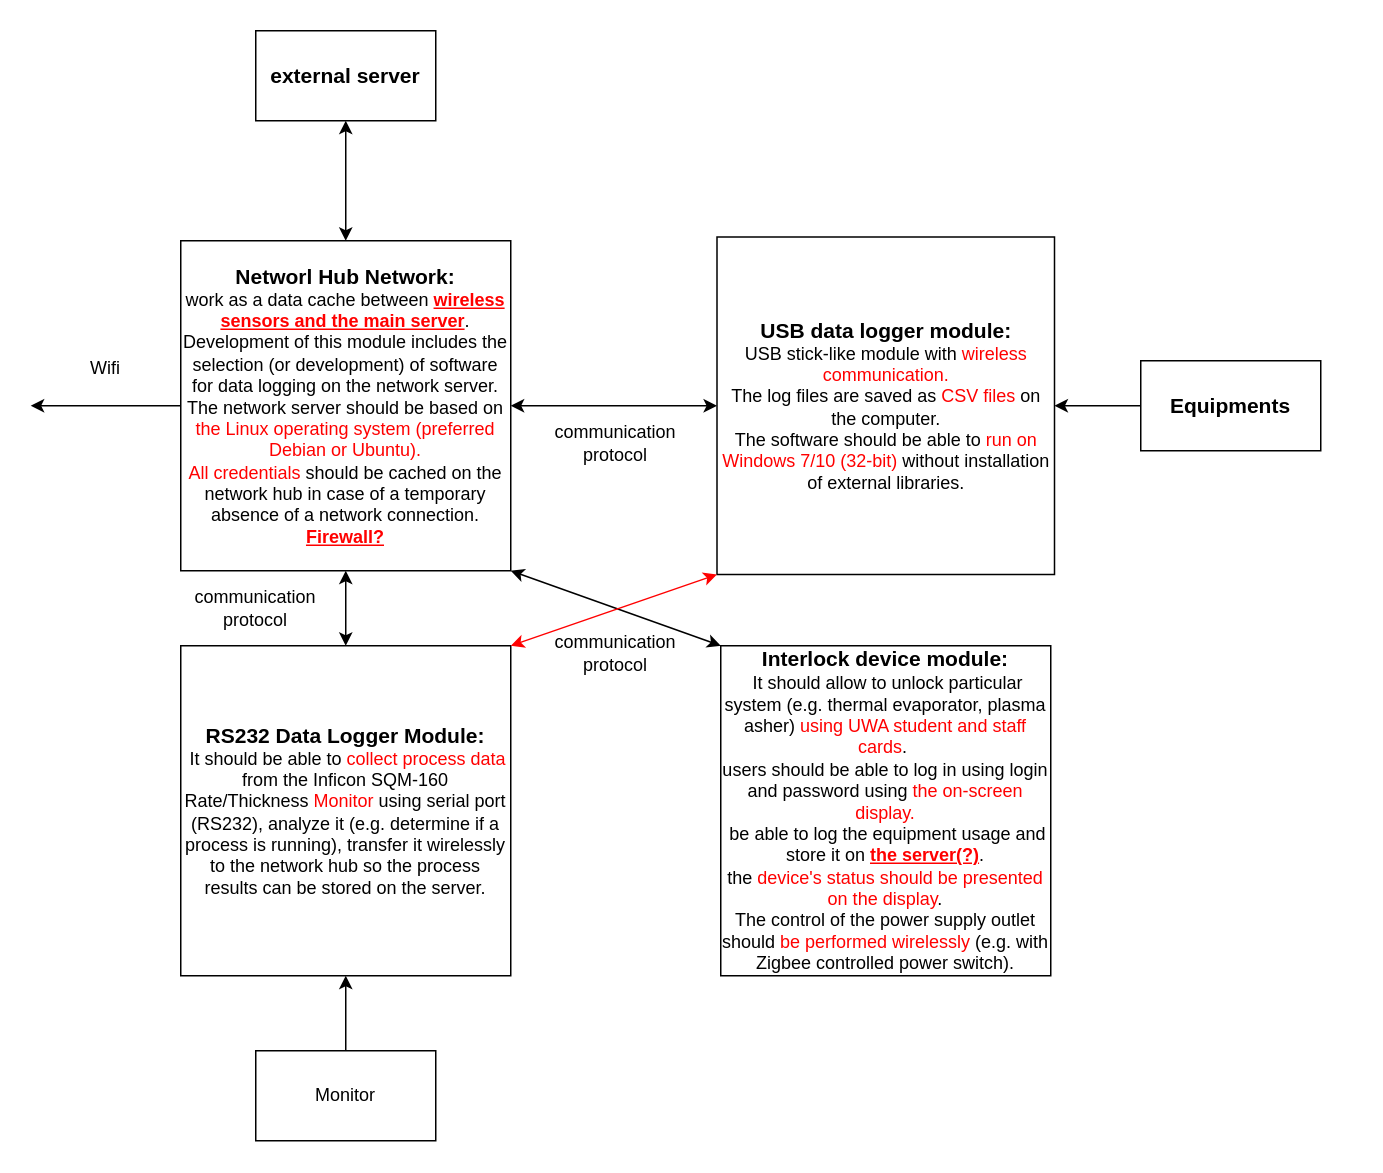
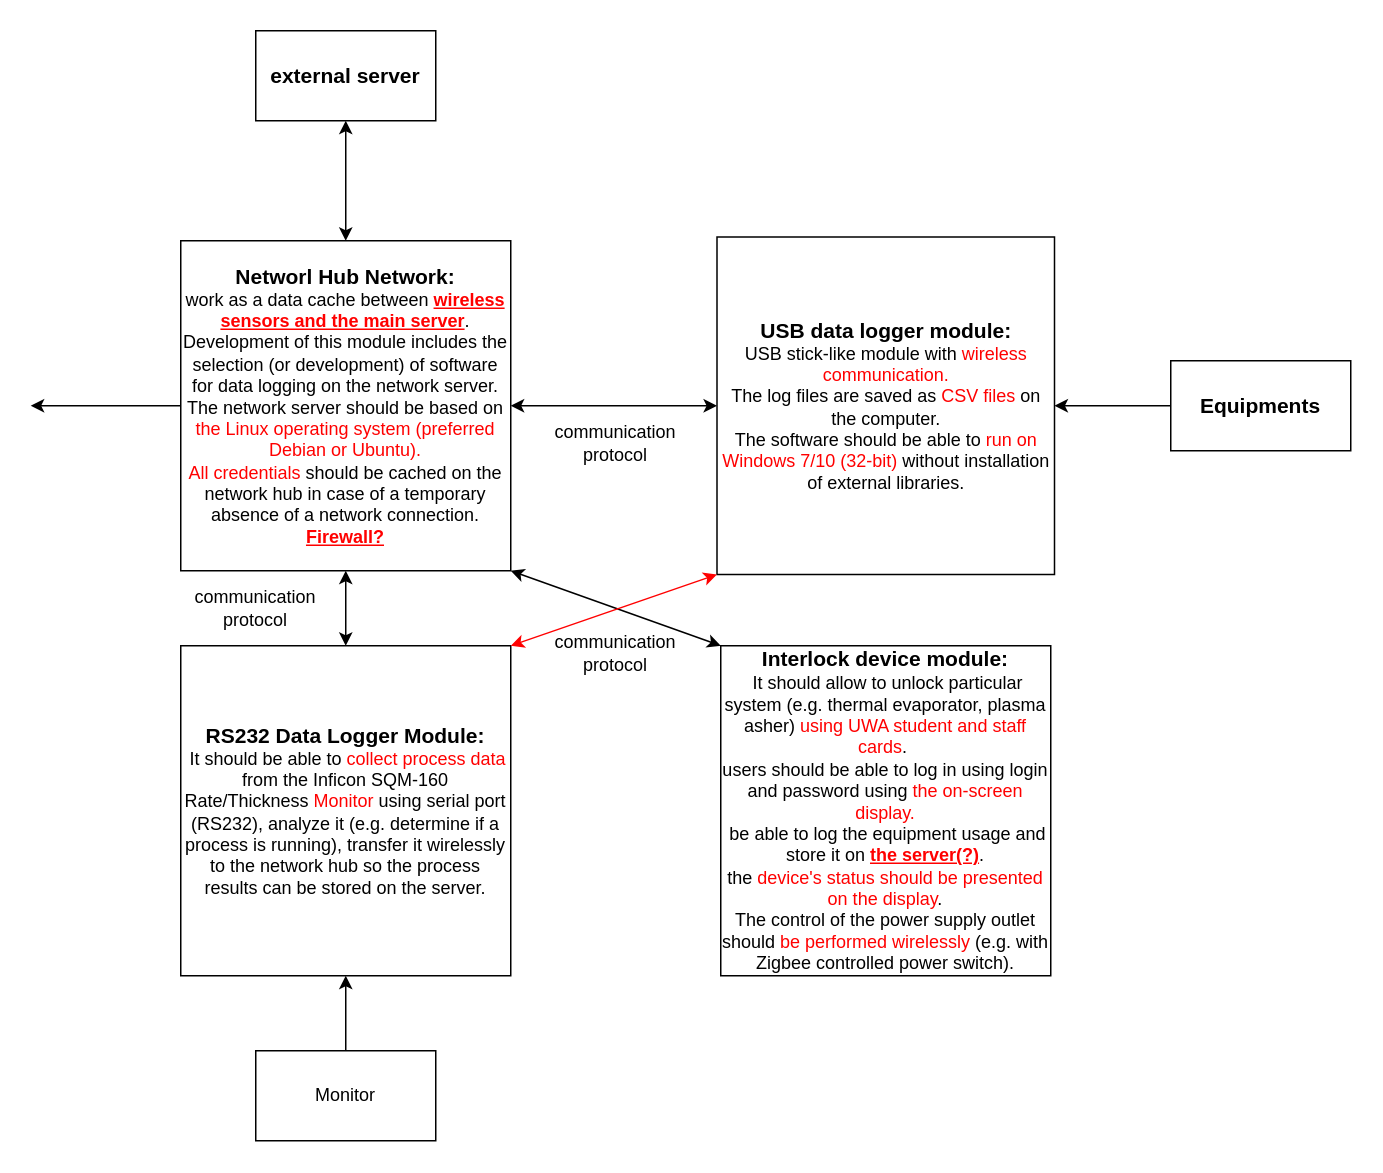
  <mxCell id="0" />
  <mxCell id="1" parent="0" />
  <mxCell id="2" style="edgeStyle=orthogonalEdgeStyle;rounded=0;orthogonalLoop=1;jettySize=auto;html=1;" parent="1" source="3" edge="1"><mxGeometry relative="1" as="geometry"><mxPoint x="20" y="270" as="targetPoint" /></mxGeometry></mxCell>
  <mxCell id="3" value="&lt;font style=&quot;font-size: 14px;&quot;&gt;&lt;b&gt;Networl Hub Network:&lt;/b&gt;&lt;/font&gt;&lt;br&gt;work as a data cache between &lt;font color=&quot;#ff0000&quot;&gt;&lt;b&gt;&lt;u&gt;wireless sensors and the main server&lt;/u&gt;&lt;/b&gt;&lt;/font&gt;. Development of this module includes the selection (or development) of software for data logging on the network server. The network server should be based on &lt;font color=&quot;#ff0000&quot;&gt;the Linux operating system (preferred Debian or Ubuntu).&lt;/font&gt;&lt;br&gt;&lt;font color=&quot;#ff0000&quot;&gt;All credentials&lt;/font&gt; should be cached on the network hub in case of a temporary absence of a network connection.&lt;br&gt;&lt;font color=&quot;#ff0000&quot;&gt;&lt;b&gt;&lt;u&gt;Firewall?&lt;/u&gt;&lt;/b&gt;&lt;/font&gt;" style="whiteSpace=wrap;html=1;aspect=fixed;" parent="1" vertex="1"><mxGeometry x="120" y="160" width="220" height="220" as="geometry" /></mxCell>
  <mxCell id="4" value="&lt;b&gt;&lt;font style=&quot;font-size: 14px;&quot;&gt;USB data logger module:&lt;/font&gt;&lt;/b&gt;&lt;br&gt;USB stick-like module with &lt;font color=&quot;#ff0000&quot;&gt;wireless communication. &lt;br&gt;&lt;/font&gt;The log files are saved as&lt;font color=&quot;#ff0000&quot;&gt; CSV files &lt;/font&gt;on the computer. &lt;br&gt;The software should be able to &lt;font color=&quot;#ff0000&quot;&gt;run on Windows 7/10 (32-bit) &lt;/font&gt;without installation of external libraries." style="whiteSpace=wrap;html=1;aspect=fixed;" parent="1" vertex="1"><mxGeometry x="477.5" y="157.5" width="225" height="225" as="geometry" /></mxCell>
  <mxCell id="5" value="&lt;b&gt;&lt;font style=&quot;font-size: 14px;&quot;&gt;RS232 Data Logger Module:&lt;/font&gt;&lt;/b&gt;&lt;br&gt;&amp;nbsp;It should be able to &lt;font color=&quot;#ff0000&quot;&gt;collect process data&lt;/font&gt; from the Inficon SQM-160 Rate/Thickness&lt;font color=&quot;#ff0000&quot;&gt; Monitor&lt;/font&gt; using serial port (RS232), analyze it (e.g. determine if a process is running), transfer it wirelessly to the network hub so the process results can be stored on the server." style="whiteSpace=wrap;html=1;aspect=fixed;" parent="1" vertex="1"><mxGeometry x="120" y="430" width="220" height="220" as="geometry" /></mxCell>
  <mxCell id="6" value="&lt;font style=&quot;font-size: 14px;&quot;&gt;&lt;b&gt;Interlock device module:&lt;/b&gt;&lt;/font&gt;&lt;br&gt;&amp;nbsp;It should allow to unlock particular system (e.g. thermal evaporator, plasma asher) &lt;font color=&quot;#ff0000&quot;&gt;using UWA student and staff cards&lt;/font&gt;.&amp;nbsp;&lt;br&gt;users should be able to log in using login and password using &lt;font color=&quot;#ff0000&quot;&gt;the on-screen display.&lt;br&gt;&lt;/font&gt;&amp;nbsp;be able to log the equipment usage and store it on&lt;font color=&quot;#ff0000&quot;&gt; &lt;b&gt;&lt;u&gt;the server(?)&lt;/u&gt;&lt;/b&gt;&lt;/font&gt;. &lt;br&gt;the &lt;font color=&quot;#ff0000&quot;&gt;device's status should be presented on the display&lt;/font&gt;. &lt;br&gt;The control of the power supply outlet should &lt;font color=&quot;#ff0000&quot;&gt;be performed wirelessly&lt;/font&gt; (e.g. with Zigbee controlled power switch)." style="whiteSpace=wrap;html=1;aspect=fixed;" parent="1" vertex="1"><mxGeometry x="480" y="430" width="220" height="220" as="geometry" /></mxCell>
  <mxCell id="7" value="&lt;font style=&quot;font-size: 14px;&quot;&gt;&lt;b&gt;external server&lt;/b&gt;&lt;/font&gt;" style="rounded=0;whiteSpace=wrap;html=1;" parent="1" vertex="1"><mxGeometry x="170" y="20" width="120" height="60" as="geometry" /></mxCell>
  <mxCell id="8" value="" style="endArrow=classic;startArrow=classic;html=1;rounded=0;entryX=0.5;entryY=1;entryDx=0;entryDy=0;exitX=0.5;exitY=0;exitDx=0;exitDy=0;" parent="1" source="3" target="7" edge="1"><mxGeometry width="50" height="50" relative="1" as="geometry"><mxPoint x="150" y="210" as="sourcePoint" /><mxPoint x="200" y="160" as="targetPoint" /></mxGeometry></mxCell>
- <mxCell id="9" value="Wifi" style="text;html=1;strokeColor=none;fillColor=none;align=center;verticalAlign=middle;whiteSpace=wrap;rounded=0;" parent="1" vertex="1"><mxGeometry x="40" y="230" width="60" height="30" as="geometry" /></mxCell>
  <mxCell id="10" value="" style="endArrow=classic;startArrow=classic;html=1;rounded=0;entryX=0;entryY=0.5;entryDx=0;entryDy=0;exitX=1;exitY=0.5;exitDx=0;exitDy=0;" parent="1" source="3" target="4" edge="1"><mxGeometry width="50" height="50" relative="1" as="geometry"><mxPoint x="310" y="370" as="sourcePoint" /><mxPoint x="360" y="320" as="targetPoint" /></mxGeometry></mxCell>
  <mxCell id="11" value="" style="endArrow=classic;startArrow=classic;html=1;rounded=0;entryX=0.5;entryY=1;entryDx=0;entryDy=0;exitX=0.5;exitY=0;exitDx=0;exitDy=0;" parent="1" source="5" target="3" edge="1"><mxGeometry width="50" height="50" relative="1" as="geometry"><mxPoint x="310" y="370" as="sourcePoint" /><mxPoint x="360" y="320" as="targetPoint" /></mxGeometry></mxCell>
  <mxCell id="12" value="communication protocol" style="text;html=1;strokeColor=none;fillColor=none;align=center;verticalAlign=middle;whiteSpace=wrap;rounded=0;" parent="1" vertex="1"><mxGeometry x="140" y="390" width="60" height="30" as="geometry" /></mxCell>
  <mxCell id="13" value="communication protocol" style="text;html=1;strokeColor=none;fillColor=none;align=center;verticalAlign=middle;whiteSpace=wrap;rounded=0;" parent="1" vertex="1"><mxGeometry x="380" y="280" width="60" height="30" as="geometry" /></mxCell>
  <mxCell id="14" value="" style="endArrow=classic;startArrow=classic;html=1;rounded=0;entryX=0;entryY=0;entryDx=0;entryDy=0;exitX=1;exitY=1;exitDx=0;exitDy=0;" parent="1" source="3" target="6" edge="1"><mxGeometry width="50" height="50" relative="1" as="geometry"><mxPoint x="310" y="470" as="sourcePoint" /><mxPoint x="360" y="420" as="targetPoint" /></mxGeometry></mxCell>
  <mxCell id="15" value="" style="endArrow=classic;startArrow=classic;html=1;rounded=0;entryX=0;entryY=1;entryDx=0;entryDy=0;exitX=1;exitY=0;exitDx=0;exitDy=0;strokeColor=#ff0000;" parent="1" source="5" target="4" edge="1"><mxGeometry width="50" height="50" relative="1" as="geometry"><mxPoint x="310" y="470" as="sourcePoint" /><mxPoint x="360" y="420" as="targetPoint" /></mxGeometry></mxCell>
  <mxCell id="16" value="communication protocol" style="text;html=1;strokeColor=none;fillColor=none;align=center;verticalAlign=middle;whiteSpace=wrap;rounded=0;" parent="1" vertex="1"><mxGeometry x="380" y="420" width="60" height="30" as="geometry" /></mxCell>
  <mxCell id="17" style="edgeStyle=orthogonalEdgeStyle;rounded=0;orthogonalLoop=1;jettySize=auto;html=1;exitX=0.5;exitY=0;exitDx=0;exitDy=0;entryX=0.5;entryY=1;entryDx=0;entryDy=0;" edge="1" parent="1" source="18" target="5"><mxGeometry relative="1" as="geometry"><mxPoint x="240" y="670" as="targetPoint" /></mxGeometry></mxCell>
  <mxCell id="18" value="Monitor" style="rounded=0;whiteSpace=wrap;html=1;" vertex="1" parent="1"><mxGeometry x="170" y="700" width="120" height="60" as="geometry" /></mxCell>
  <mxCell id="19" style="edgeStyle=orthogonalEdgeStyle;rounded=0;orthogonalLoop=1;jettySize=auto;html=1;exitX=0;exitY=0.5;exitDx=0;exitDy=0;entryX=1;entryY=0.5;entryDx=0;entryDy=0;" edge="1" parent="1" source="20" target="4"><mxGeometry relative="1" as="geometry" /></mxCell>
- <mxCell id="20" value="&lt;font style=&quot;font-size: 14px;&quot;&gt;&lt;b&gt;Equipments&lt;/b&gt;&lt;/font&gt;" style="rounded=0;whiteSpace=wrap;html=1;" vertex="1" parent="1"><mxGeometry x="760" y="240" width="120" height="60" as="geometry" /></mxCell>
+ <mxCell id="20" value="&lt;font style=&quot;font-size: 14px;&quot;&gt;&lt;b&gt;Equipments&lt;/b&gt;&lt;/font&gt;" style="rounded=0;whiteSpace=wrap;html=1;" vertex="1" parent="1"><mxGeometry x="780" y="240" width="120" height="60" as="geometry" /></mxCell>
